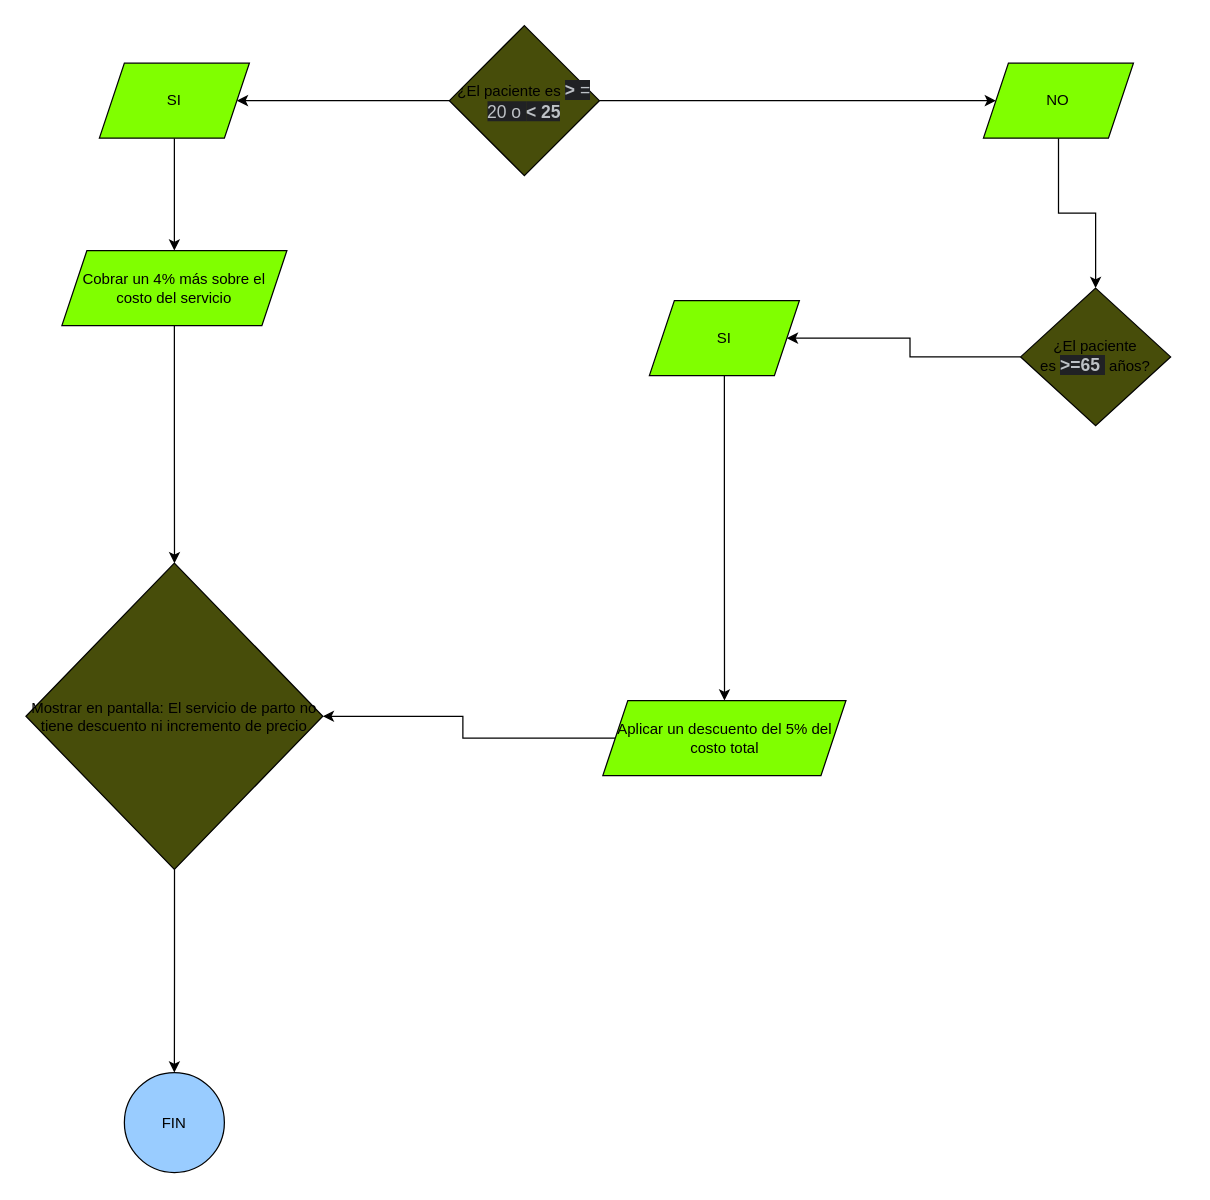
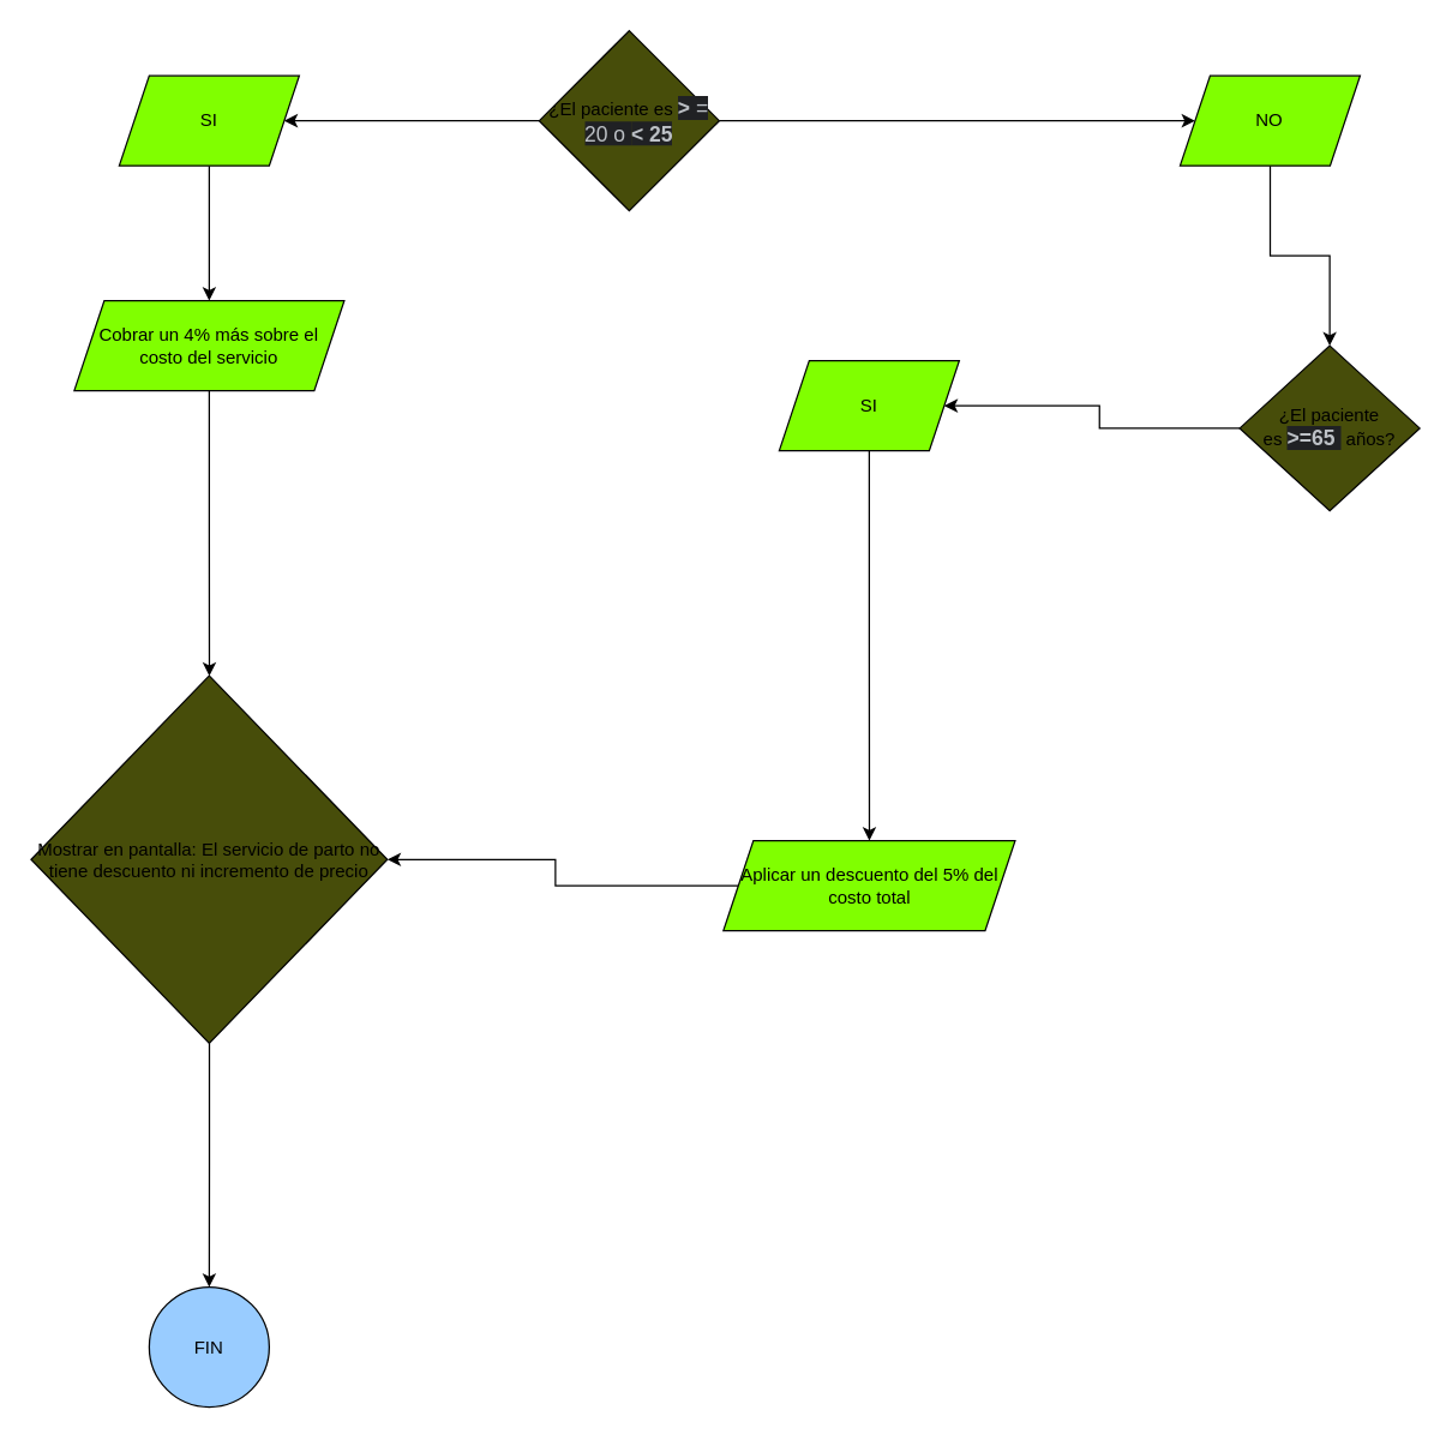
  <mxCell id="0" />
  <mxCell id="1" parent="0" />
  <mxCell id="2" value="" style="edgeStyle=orthogonalEdgeStyle;rounded=0;orthogonalLoop=1;jettySize=auto;html=1;" edge="1" parent="1" source="4" target="6"><mxGeometry relative="1" as="geometry" /></mxCell>
  <mxCell id="3" value="" style="edgeStyle=orthogonalEdgeStyle;rounded=0;orthogonalLoop=1;jettySize=auto;html=1;exitX=1;exitY=0.5;exitDx=0;exitDy=0;" edge="1" parent="1" source="4" target="10"><mxGeometry relative="1" as="geometry"><mxPoint x="706.25" y="80" as="sourcePoint" /></mxGeometry></mxCell>
  <mxCell id="4" value="¿El paciente es&amp;nbsp;&lt;b style=&quot;color: rgb(189, 193, 198); font-family: &amp;quot;Google Sans&amp;quot;, arial, sans-serif; font-size: 14px; text-align: left; background-color: rgb(32, 33, 36);&quot;&gt;&amp;gt;&lt;/b&gt;&lt;span style=&quot;color: rgb(189, 193, 198); font-family: &amp;quot;Google Sans&amp;quot;, arial, sans-serif; font-size: 14px; text-align: left; background-color: rgb(32, 33, 36);&quot;&gt;&amp;nbsp;= 20 o&amp;nbsp;&lt;/span&gt;&lt;b style=&quot;color: rgb(189, 193, 198); font-family: &amp;quot;Google Sans&amp;quot;, arial, sans-serif; font-size: 14px; text-align: left; background-color: rgb(32, 33, 36);&quot;&gt;&amp;lt; 25&lt;/b&gt;" style="rhombus;whiteSpace=wrap;html=1;fillColor=#474D0A;" vertex="1" parent="1"><mxGeometry x="359" y="20" width="120" height="120" as="geometry" /></mxCell>
  <mxCell id="5" value="" style="edgeStyle=orthogonalEdgeStyle;rounded=0;orthogonalLoop=1;jettySize=auto;html=1;" edge="1" parent="1" source="6" target="8"><mxGeometry relative="1" as="geometry" /></mxCell>
  <mxCell id="6" value="SI" style="shape=parallelogram;perimeter=parallelogramPerimeter;whiteSpace=wrap;html=1;fixedSize=1;fillColor=#80FF00;" vertex="1" parent="1"><mxGeometry x="79" y="50" width="120" height="60" as="geometry" /></mxCell>
  <mxCell id="7" value="" style="edgeStyle=orthogonalEdgeStyle;rounded=0;orthogonalLoop=1;jettySize=auto;html=1;" edge="1" parent="1" source="8" target="18"><mxGeometry relative="1" as="geometry" /></mxCell>
  <mxCell id="8" value="Cobrar un 4% más sobre el costo del servicio" style="shape=parallelogram;perimeter=parallelogramPerimeter;whiteSpace=wrap;html=1;fixedSize=1;fillColor=#80FF00;" vertex="1" parent="1"><mxGeometry x="49" y="200" width="180" height="60" as="geometry" /></mxCell>
  <mxCell id="9" value="" style="edgeStyle=orthogonalEdgeStyle;rounded=0;orthogonalLoop=1;jettySize=auto;html=1;" edge="1" parent="1" source="10" target="12"><mxGeometry relative="1" as="geometry" /></mxCell>
  <mxCell id="10" value="NO" style="shape=parallelogram;perimeter=parallelogramPerimeter;whiteSpace=wrap;html=1;fixedSize=1;fillColor=#80FF00;" vertex="1" parent="1"><mxGeometry x="786.25" y="50" width="120" height="60" as="geometry" /></mxCell>
  <mxCell id="11" value="" style="edgeStyle=orthogonalEdgeStyle;rounded=0;orthogonalLoop=1;jettySize=auto;html=1;" edge="1" parent="1" source="12" target="14"><mxGeometry relative="1" as="geometry" /></mxCell>
- <mxCell id="12" value="¿El paciente es&amp;nbsp;&lt;b style=&quot;color: rgb(189, 193, 198); font-family: &amp;quot;Google Sans&amp;quot;, arial, sans-serif; font-size: 14px; text-align: left; background-color: rgb(32, 33, 36);&quot;&gt;&amp;gt;=65&amp;nbsp;&lt;/b&gt;&amp;nbsp;años?" style="rhombus;whiteSpace=wrap;html=1;fillColor=#474D0A;" vertex="1" parent="1"><mxGeometry x="816" y="230" width="120" height="110" as="geometry" /></mxCell>
+ <mxCell id="12" value="¿El paciente es&amp;nbsp;&lt;b style=&quot;color: rgb(189, 193, 198); font-family: &amp;quot;Google Sans&amp;quot;, arial, sans-serif; font-size: 14px; text-align: left; background-color: rgb(32, 33, 36);&quot;&gt;&amp;gt;=65&amp;nbsp;&lt;/b&gt;&amp;nbsp;años?" style="rhombus;whiteSpace=wrap;html=1;fillColor=#474D0A;" vertex="1" parent="1"><mxGeometry x="826" y="230" width="120" height="110" as="geometry" /></mxCell>
  <mxCell id="13" value="" style="edgeStyle=orthogonalEdgeStyle;rounded=0;orthogonalLoop=1;jettySize=auto;html=1;" edge="1" parent="1" source="14" target="16"><mxGeometry relative="1" as="geometry" /></mxCell>
  <mxCell id="14" value="SI" style="shape=parallelogram;perimeter=parallelogramPerimeter;whiteSpace=wrap;html=1;fixedSize=1;fillColor=#80FF00;" vertex="1" parent="1"><mxGeometry x="519" y="240" width="120" height="60" as="geometry" /></mxCell>
  <mxCell id="15" value="" style="edgeStyle=orthogonalEdgeStyle;rounded=0;orthogonalLoop=1;jettySize=auto;html=1;entryX=1;entryY=0.5;entryDx=0;entryDy=0;" edge="1" parent="1" source="16" target="18"><mxGeometry relative="1" as="geometry"><mxPoint x="364.5" y="590" as="targetPoint" /></mxGeometry></mxCell>
  <mxCell id="16" value="Aplicar un descuento del 5% del costo total" style="shape=parallelogram;perimeter=parallelogramPerimeter;whiteSpace=wrap;html=1;fixedSize=1;fillColor=#80FF00;" vertex="1" parent="1"><mxGeometry x="481.75" y="560" width="194.5" height="60" as="geometry" /></mxCell>
  <mxCell id="17" value="" style="edgeStyle=orthogonalEdgeStyle;rounded=0;orthogonalLoop=1;jettySize=auto;html=1;" edge="1" parent="1" source="18" target="19"><mxGeometry relative="1" as="geometry" /></mxCell>
  <mxCell id="18" value="Mostrar en pantalla: El servicio de parto no tiene descuento ni incremento de precio" style="rhombus;whiteSpace=wrap;html=1;fillColor=#474D0A;" vertex="1" parent="1"><mxGeometry x="20.25" y="450" width="237.5" height="245" as="geometry" /></mxCell>
  <mxCell id="19" value="FIN" style="ellipse;whiteSpace=wrap;html=1;fillColor=#99CCFF;" vertex="1" parent="1"><mxGeometry x="99" y="857.5" width="80" height="80" as="geometry" /></mxCell>
